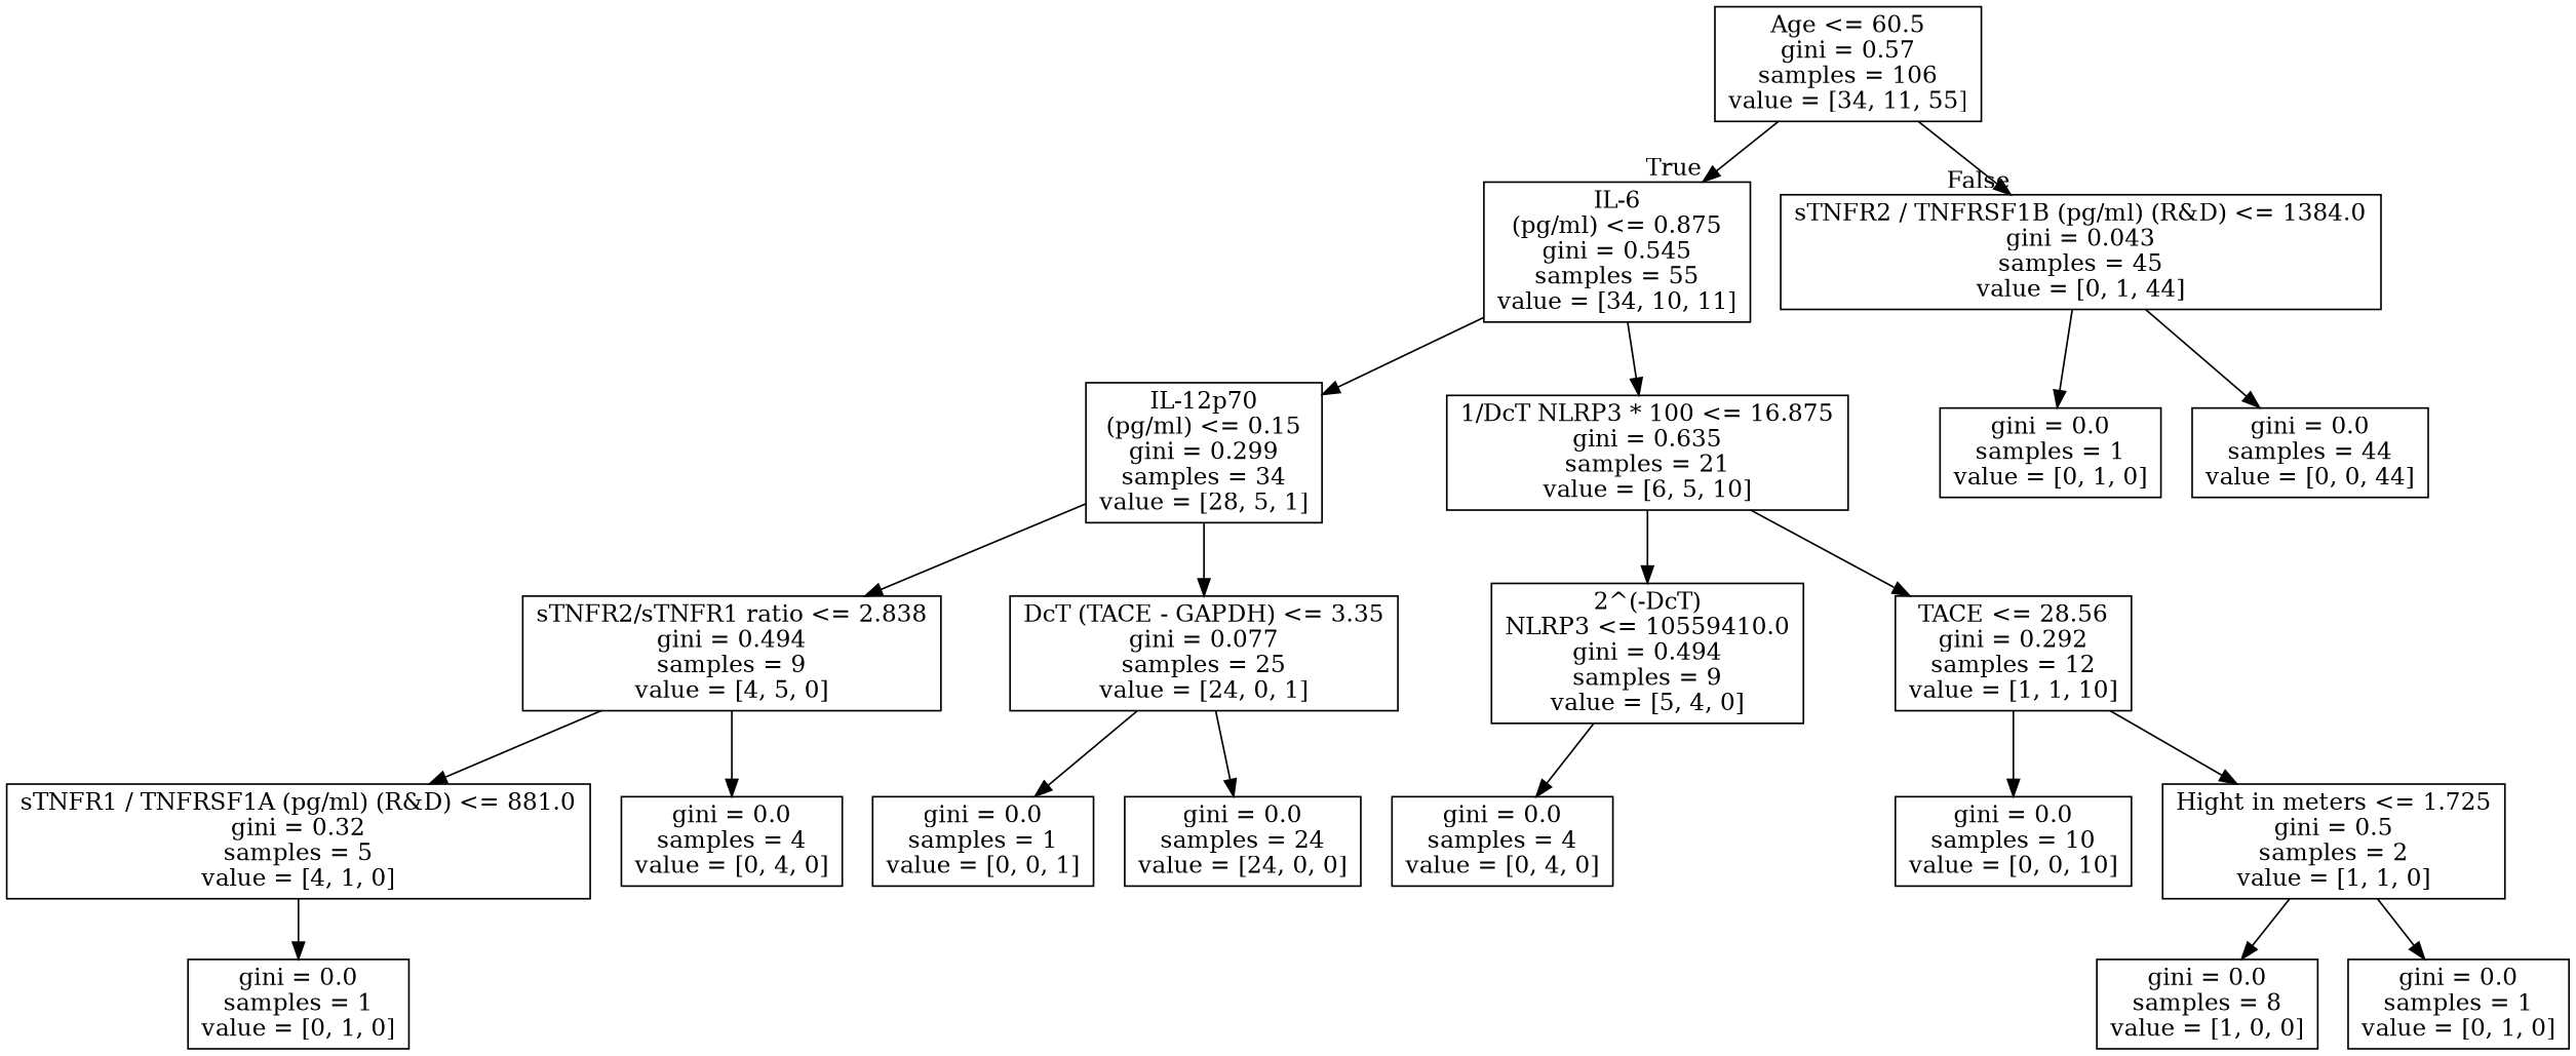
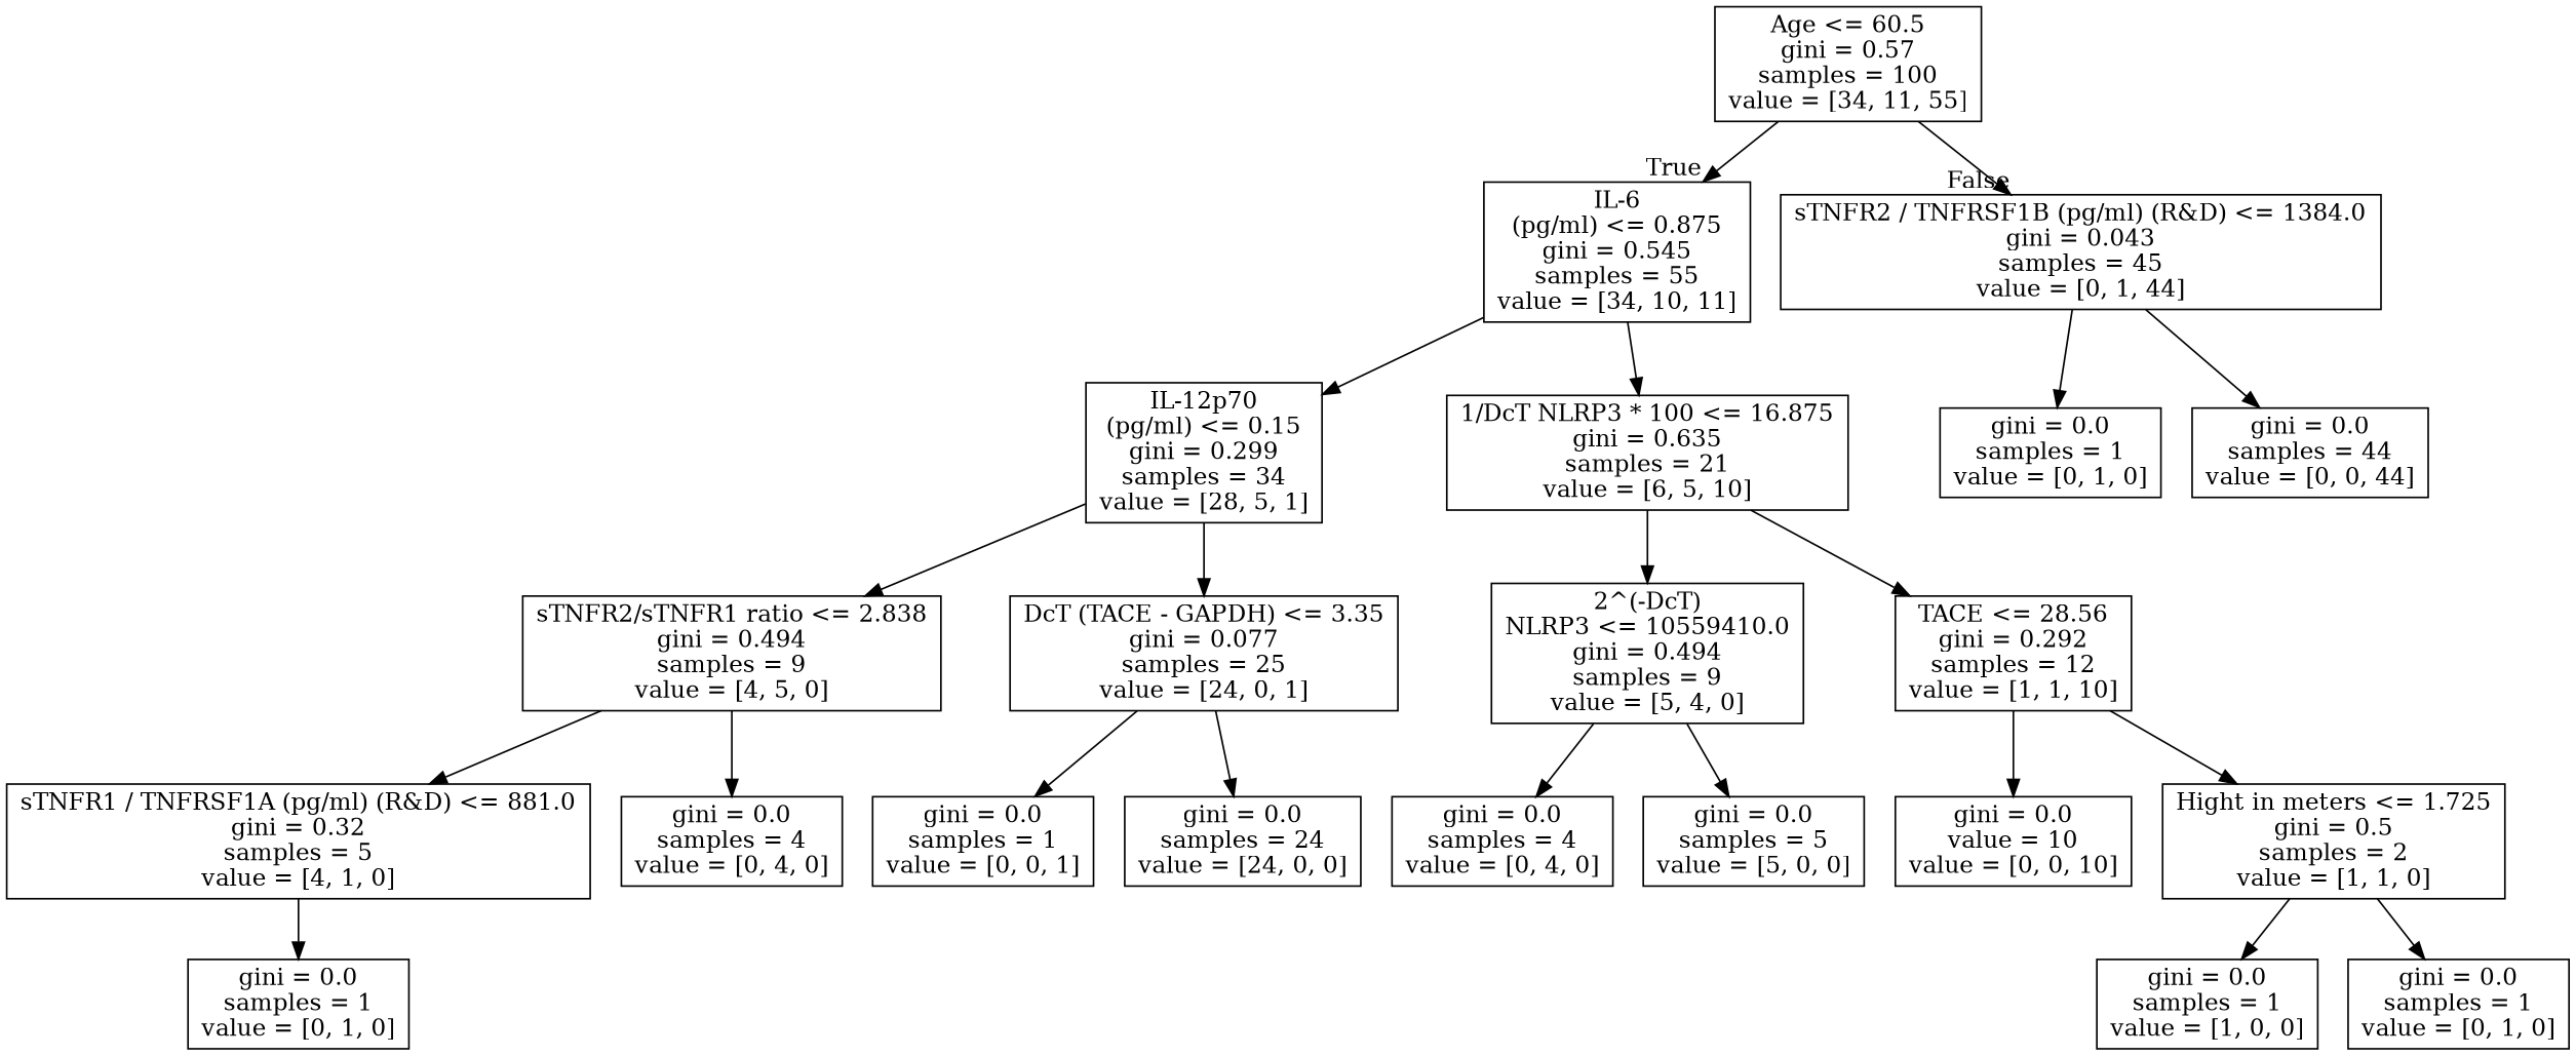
  digraph {
    node [shape=box]
-   n1 [label="Age <= 60.5\ngini = 0.57\nsamples = 106\nvalue = [34, 11, 55]"]
+   n1 [label="Age <= 60.5\ngini = 0.57\nsamples = 100\nvalue = [34, 11, 55]"]
    n2 [label="IL-6\n(pg/ml) <= 0.875\ngini = 0.545\nsamples = 55\nvalue = [34, 10, 11]"]
    n3 [label="sTNFR2 / TNFRSF1B (pg/ml) (R&D) <= 1384.0\ngini = 0.043\nsamples = 45\nvalue = [0, 1, 44]"]
    n4 [label="IL-12p70\n(pg/ml) <= 0.15\ngini = 0.299\nsamples = 34\nvalue = [28, 5, 1]"]
    n5 [label="1/DcT NLRP3 * 100 <= 16.875\ngini = 0.635\nsamples = 21\nvalue = [6, 5, 10]"]
    n6 [label="gini = 0.0\nsamples = 1\nvalue = [0, 1, 0]"]
    n7 [label="gini = 0.0\nsamples = 44\nvalue = [0, 0, 44]"]
    n8 [label="sTNFR2/sTNFR1 ratio <= 2.838\ngini = 0.494\nsamples = 9\nvalue = [4, 5, 0]"]
    n9 [label="DcT (TACE - GAPDH) <= 3.35\ngini = 0.077\nsamples = 25\nvalue = [24, 0, 1]"]
    n10 [label="2^(-DcT)\nNLRP3 <= 10559410.0\ngini = 0.494\nsamples = 9\nvalue = [5, 4, 0]"]
    n11 [label="TACE <= 28.56\ngini = 0.292\nsamples = 12\nvalue = [1, 1, 10]"]
    n12 [label="sTNFR1 / TNFRSF1A (pg/ml) (R&D) <= 881.0\ngini = 0.32\nsamples = 5\nvalue = [4, 1, 0]"]
    n13 [label="gini = 0.0\nsamples = 4\nvalue = [0, 4, 0]"]
    n14 [label="gini = 0.0\nsamples = 1\nvalue = [0, 0, 1]"]
    n15 [label="gini = 0.0\nsamples = 24\nvalue = [24, 0, 0]"]
    n16 [label="gini = 0.0\nsamples = 1\nvalue = [0, 1, 0]"]
    n17 [label="gini = 0.0\nsamples = 4\nvalue = [0, 4, 0]"]
-   n19 [label="gini = 0.0\nsamples = 10\nvalue = [0, 0, 10]"]
+   n18 [label="gini = 0.0\nsamples = 5\nvalue = [5, 0, 0]"]
+   n19 [label="gini = 0.0\nvalue = 10\nvalue = [0, 0, 10]"]
    n20 [label="Hight in meters <= 1.725\ngini = 0.5\nsamples = 2\nvalue = [1, 1, 0]"]
-   n21 [label="gini = 0.0\nsamples = 8\nvalue = [1, 0, 0]"]
+   n21 [label="gini = 0.0\nsamples = 1\nvalue = [1, 0, 0]"]
    n22 [label="gini = 0.0\nsamples = 1\nvalue = [0, 1, 0]"]
    n1 -> n2 [headlabel=True labelangle=45 labeldistance=2.5]
    n1 -> n3 [headlabel=False labelangle=-45 labeldistance=2.5]
    n2 -> n4
    n2 -> n5
    n3 -> n6
    n3 -> n7
    n4 -> n8
    n4 -> n9
    n5 -> n10
    n5 -> n11
    n8 -> n12
    n8 -> n13
    n9 -> n14
    n9 -> n15
    n10 -> n17
+   n10 -> n18
    n11 -> n19
    n11 -> n20
    n12 -> n16
    n20 -> n21
    n20 -> n22
  }
